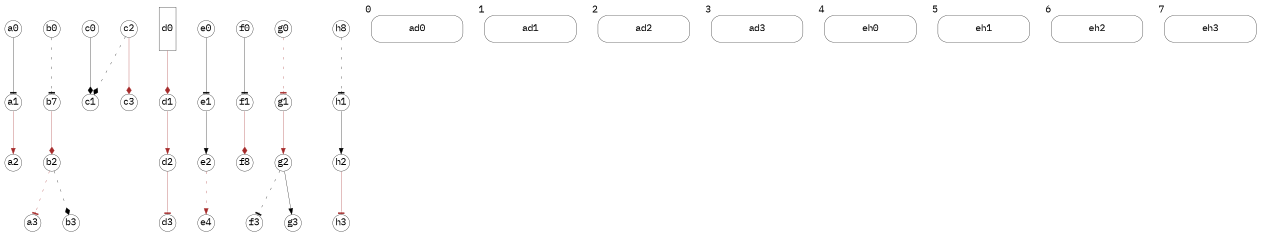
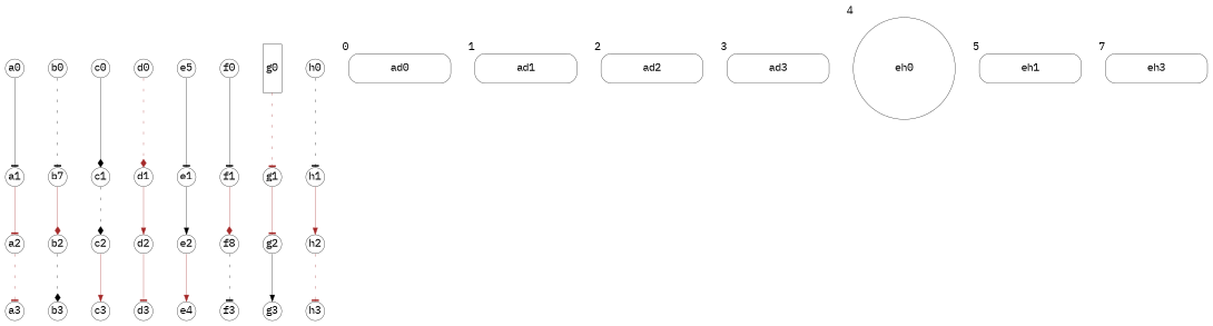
  digraph {
    fontname="IBM Plex Mono"
    node [fixedsize=true fontname="IBM Plex Mono" fontsize=8 penwidth=0.25 shape=circle]
    edge [arrowhead=tee arrowsize=0.5 color=black fontname="IBM Plex Mono" penwidth=0.25 style=solid]
    a0 [width=0.2]
    a1 [width=0.2]
    a2 [width=0.2]
    a3 [width=0.2]
    b0 [width=0.2]
    n6 [label=b7 width=0.2]
    b2 [width=0.2]
    b3 [width=0.2]
    c0 [width=0.2]
    c1 [width=0.2]
    c2 [width=0.2]
    c3 [width=0.2]
-   d0 [shape=box width=0.2]
+   d0 [width=0.2]
    d1 [width=0.2]
    d2 [width=0.2]
    d3 [width=0.2]
-   e0 [width=0.2]
+   e0 [width=0.2 label=e5]
    e1 [width=0.2]
    e2 [width=0.2]
    n20 [label=e4 width=0.2]
    f0 [width=0.2]
    f1 [width=0.2]
    n23 [label=f8 width=0.2]
    f3 [width=0.2]
-   g0 [width=0.2]
+   g0 [shape=box width=0.2]
    g1 [width=0.2]
    g2 [width=0.2]
    g3 [width=0.2]
-   h0 [width=0.2 label=h8]
+   h0 [width=0.2]
    h1 [width=0.2]
    h2 [width=0.2]
    h3 [width=0.2]
    ad0 [height=0.3 shape=rectangle style=rounded width=1.05 xlabel=0]
    ad1 [height=0.3 shape=rectangle style=rounded width=1.05 xlabel=1]
    ad2 [height=0.3 shape=rectangle style=rounded width=1.05 xlabel=2]
    ad3 [height=0.3 shape=rectangle style=rounded width=1.05 xlabel=3]
-   eh0 [height=0.3 shape=rectangle style=rounded width=1.05 xlabel=4]
+   eh0 [height=0.3 style=rounded width=1.05 xlabel=4]
    eh1 [height=0.3 shape=rectangle style=rounded width=1.05 xlabel=5]
-   eh2 [height=0.3 shape=rectangle style=rounded width=1.05 xlabel=6]
    eh3 [height=0.3 shape=rectangle style=rounded width=1.05 xlabel=7]
    a0 -> a1
-   a1 -> a2 [arrowhead=normal color=brown style=bold]
-   b2 -> a3 [color=brown style=dotted]
+   a1 -> a2 [color=brown style=bold]
+   a2 -> a3 [color=brown style=dotted]
    b0 -> n6 [style=dotted]
    n6 -> b2 [arrowhead=diamond color=brown]
    b2 -> b3 [arrowhead=diamond style=dotted]
    c0 -> c1 [arrowhead=diamond]
-   c2 -> c1 [arrowhead=diamond style=dotted]
-   c2 -> c3 [arrowhead=diamond color=brown style=bold]
-   d0 -> d1 [arrowhead=diamond color=brown]
+   c1 -> c2 [arrowhead=diamond style=dotted]
+   c2 -> c3 [arrowhead=normal color=brown style=bold]
+   d0 -> d1 [arrowhead=diamond color=brown style=dotted]
    d1 -> d2 [arrowhead=normal color=brown style=bold]
    d2 -> d3 [color=brown style=bold]
    e0 -> e1
    e1 -> e2 [arrowhead=normal]
-   e2 -> n20 [arrowhead=normal color=brown style=dotted]
+   e2 -> n20 [arrowhead=normal color=brown style=bold]
    f0 -> f1 [style=bold]
    f1 -> n23 [arrowhead=diamond color=brown style=bold]
-   g2 -> f3 [style=dotted]
+   n23 -> f3 [style=dotted]
    g0 -> g1 [color=brown style=dotted]
-   g1 -> g2 [arrowhead=normal color=brown]
+   g1 -> g2 [color=brown]
    g2 -> g3 [arrowhead=normal]
    h0 -> h1 [style=dotted]
-   h1 -> h2 [arrowhead=normal style=bold]
-   h2 -> h3 [color=brown]
+   h1 -> h2 [arrowhead=normal color=brown style=bold]
+   h2 -> h3 [color=brown style=dotted]
  }
